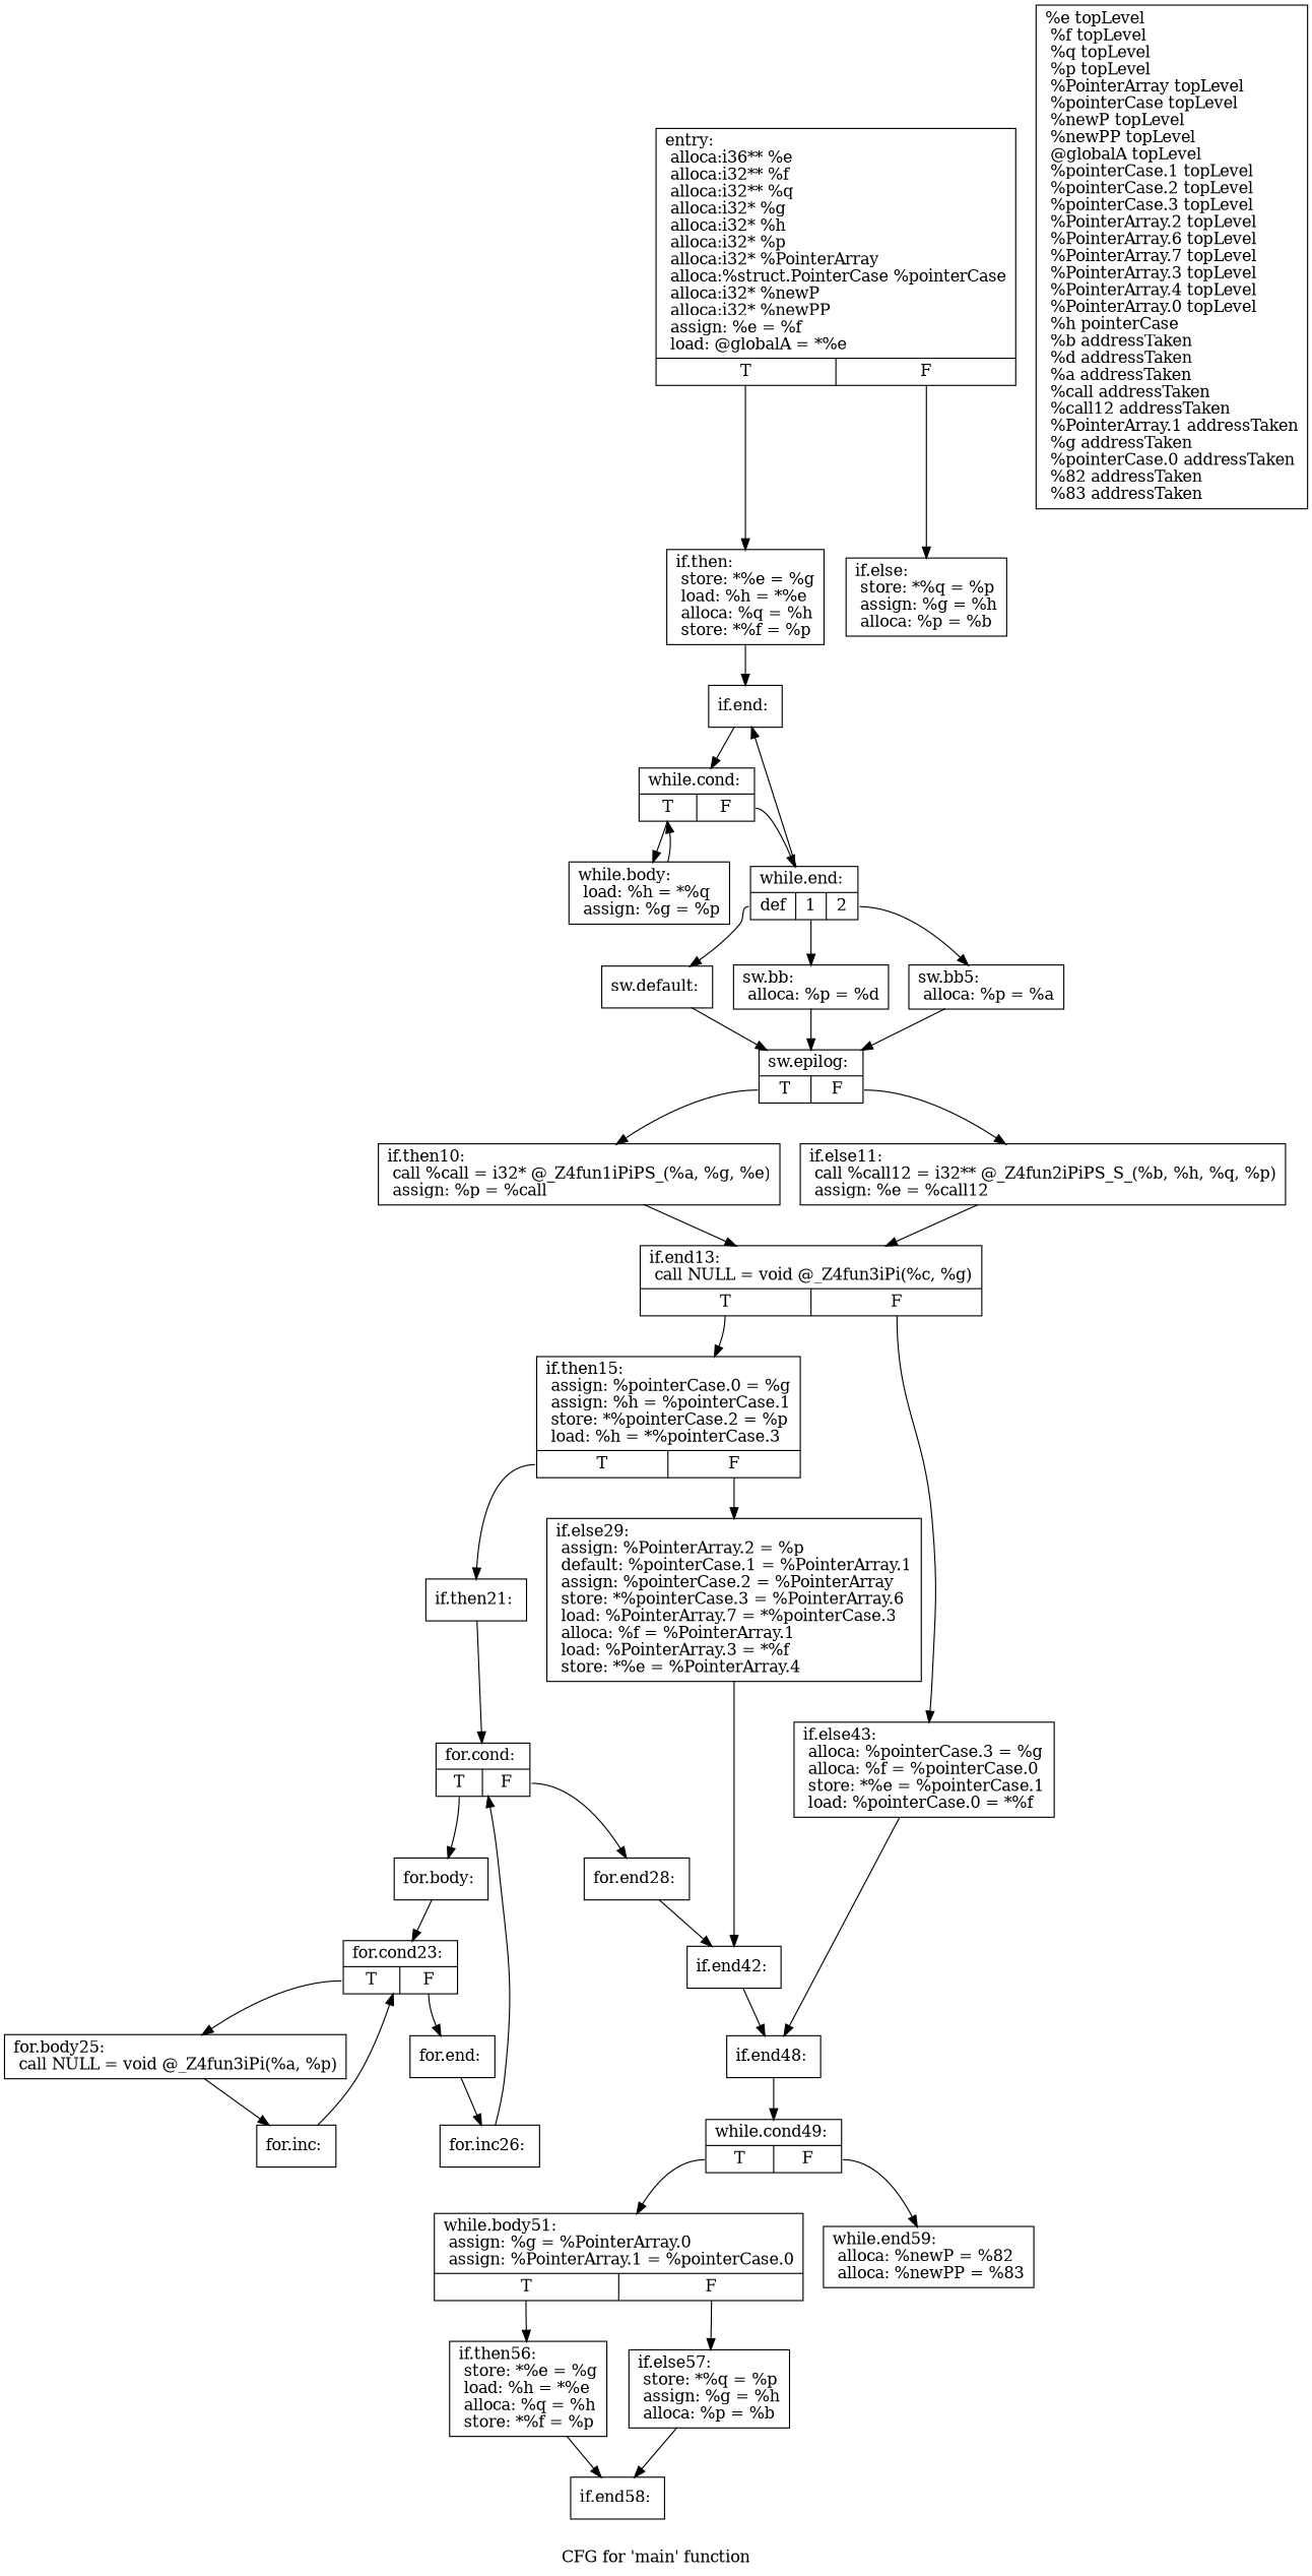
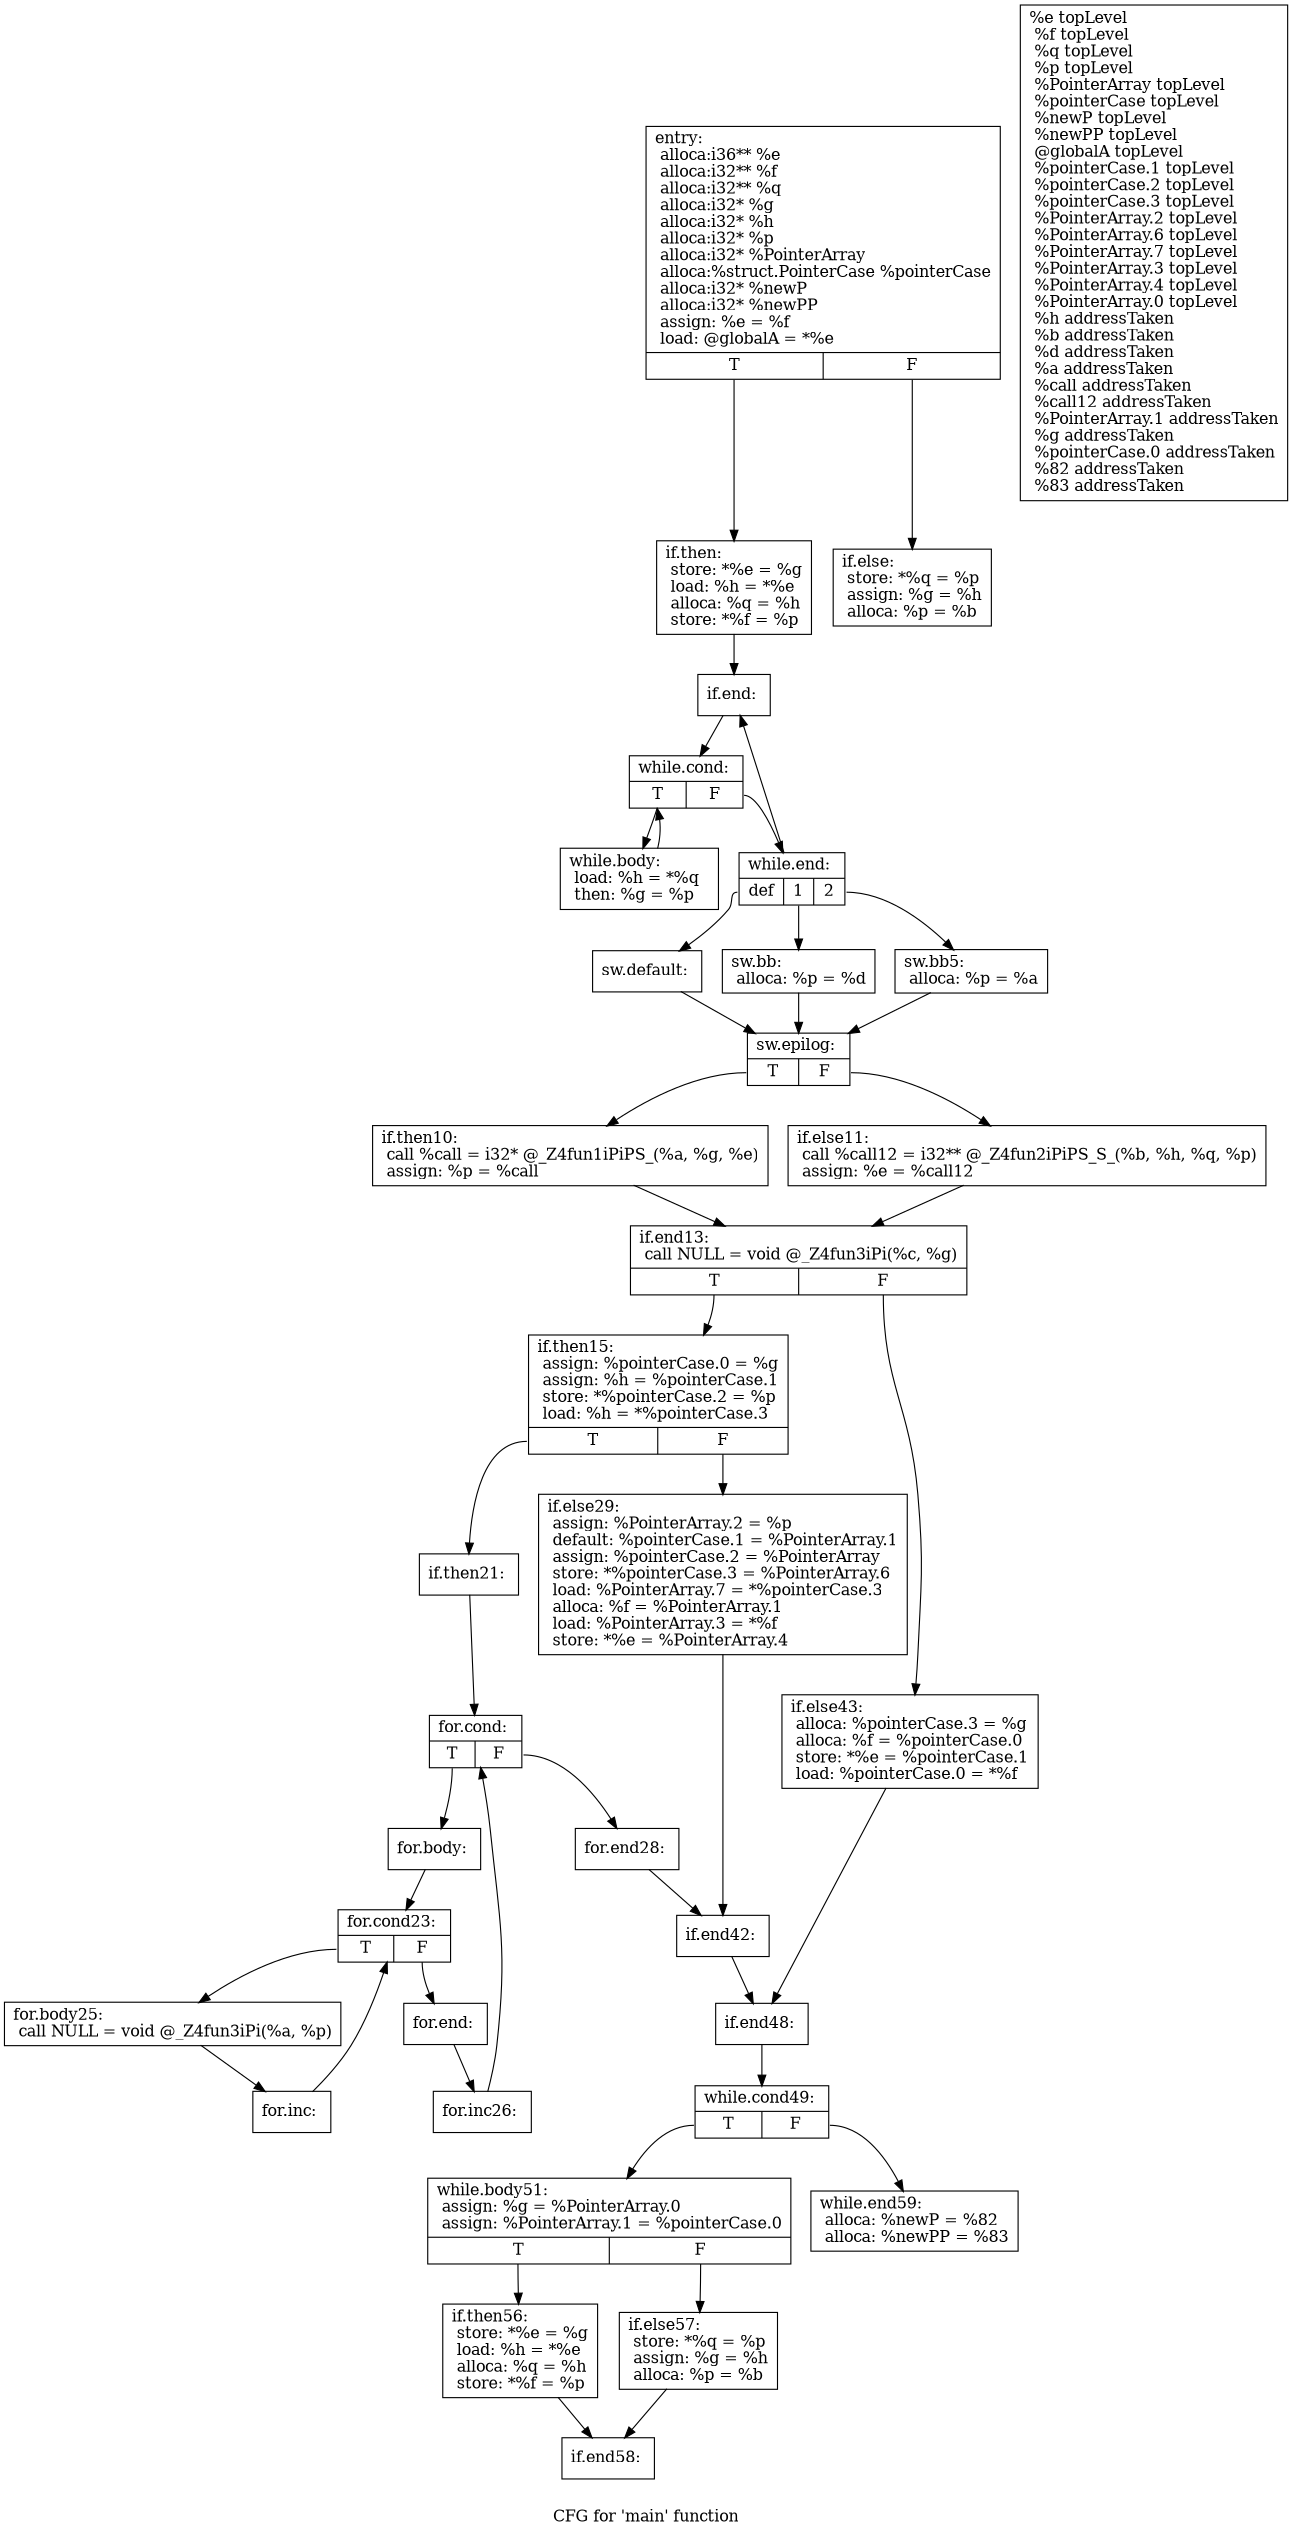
  digraph {
    label="CFG for 'main' function"
    node [shape=record]
    n1 [label="{entry:\l alloca:i36** %e\l alloca:i32** %f\l alloca:i32** %q\l alloca:i32* %g\l alloca:i32* %h\l alloca:i32* %p\l alloca:i32* %PointerArray\l alloca:%struct.PointerCase %pointerCase\l alloca:i32* %newP\l alloca:i32* %newPP\l assign: %e = %f\l load: @globalA = *%e\l |{<s0>T|<s1>F}}"]
    n2 [label="{if.then:                                          \l store: *%e = %g\l load: %h = *%e\l alloca: %q = %h\l store: *%f = %p\l }"]
    n3 [label="{if.else:                                          \l store: *%q = %p\l assign: %g = %h\l alloca: %p = %b\l }"]
    n4 [label="{if.end:                                           \l }"]
    n5 [label="{while.cond:                                       \l |{<s0>T|<s1>F}}"]
-   n6 [label="{while.body:                                       \l load: %h = *%q\l assign: %g = %p\l }"]
+   n6 [label="{while.body:                                       \l load: %h = *%q\l then: %g = %p\l }"]
    n7 [label="{while.end:                                        \l |{<s0>def|<s1>1|<s2>2}}"]
    n8 [label="{sw.default:                                       \l }"]
    n9 [label="{sw.bb:                                            \l alloca: %p = %d\l }"]
    n10 [label="{sw.bb5:                                           \l alloca: %p = %a\l }"]
    n11 [label="{sw.epilog:                                        \l |{<s0>T|<s1>F}}"]
    n12 [label="{if.then10:                                        \l call %call = i32* @_Z4fun1iPiPS_(%a, %g, %e)\l assign: %p = %call\l }"]
    n13 [label="{if.else11:                                        \l call %call12 = i32** @_Z4fun2iPiPS_S_(%b, %h, %q, %p)\l assign: %e = %call12\l }"]
    n14 [label="{if.end13:                                         \l call NULL = void @_Z4fun3iPi(%c, %g)\l |{<s0>T|<s1>F}}"]
    n15 [label="{if.then15:                                        \l assign: %pointerCase.0 = %g\l assign: %h = %pointerCase.1\l store: *%pointerCase.2 = %p\l load: %h = *%pointerCase.3\l |{<s0>T|<s1>F}}"]
    n16 [label="{if.else43:                                        \l alloca: %pointerCase.3 = %g\l alloca: %f = %pointerCase.0\l store: *%e = %pointerCase.1\l load: %pointerCase.0 = *%f\l }"]
    n17 [label="{if.then21:                                        \l }"]
    n18 [label="{if.else29:                                        \l assign: %PointerArray.2 = %p\l default: %pointerCase.1 = %PointerArray.1\l assign: %pointerCase.2 = %PointerArray\l store: *%pointerCase.3 = %PointerArray.6\l load: %PointerArray.7 = *%pointerCase.3\l alloca: %f = %PointerArray.1\l load: %PointerArray.3 = *%f\l store: *%e = %PointerArray.4\l }"]
    n19 [label="{if.end48:                                         \l }"]
    n20 [label="{for.cond:                                         \l |{<s0>T|<s1>F}}"]
    n21 [label="{if.end42:                                         \l }"]
    n22 [label="{while.cond49:                                     \l |{<s0>T|<s1>F}}"]
    n23 [label="{for.body:                                         \l }"]
    n24 [label="{for.end28:                                        \l }"]
    n25 [label="{for.cond23:                                       \l |{<s0>T|<s1>F}}"]
    n26 [label="{for.body25:                                       \l call NULL = void @_Z4fun3iPi(%a, %p)\l }"]
    n27 [label="{for.end:                                          \l }"]
    n28 [label="{for.inc:                                          \l }"]
    n29 [label="{for.inc26:                                        \l }"]
    n30 [label="{while.body51:                                     \l assign: %g = %PointerArray.0\l assign: %PointerArray.1 = %pointerCase.0\l |{<s0>T|<s1>F}}"]
    n31 [label="{while.end59:                                      \l alloca: %newP = %82\l alloca: %newPP = %83\l }"]
    n32 [label="{if.then56:                                        \l store: *%e = %g\l load: %h = *%e\l alloca: %q = %h\l store: *%f = %p\l }"]
    n33 [label="{if.else57:                                        \l store: *%q = %p\l assign: %g = %h\l alloca: %p = %b\l }"]
    n34 [label="{if.end58:                                         \l }"]
-   n35 [label="{%e topLevel\l %f topLevel\l %q topLevel\l %p topLevel\l %PointerArray topLevel\l %pointerCase topLevel\l %newP topLevel\l %newPP topLevel\l @globalA topLevel\l %pointerCase.1 topLevel\l %pointerCase.2 topLevel\l %pointerCase.3 topLevel\l %PointerArray.2 topLevel\l %PointerArray.6 topLevel\l %PointerArray.7 topLevel\l %PointerArray.3 topLevel\l %PointerArray.4 topLevel\l %PointerArray.0 topLevel\l %h pointerCase\l %b addressTaken\l %d addressTaken\l %a addressTaken\l %call addressTaken\l %call12 addressTaken\l %PointerArray.1 addressTaken\l %g addressTaken\l %pointerCase.0 addressTaken\l %82 addressTaken\l %83 addressTaken\l }"]
+   n35 [label="{%e topLevel\l %f topLevel\l %q topLevel\l %p topLevel\l %PointerArray topLevel\l %pointerCase topLevel\l %newP topLevel\l %newPP topLevel\l @globalA topLevel\l %pointerCase.1 topLevel\l %pointerCase.2 topLevel\l %pointerCase.3 topLevel\l %PointerArray.2 topLevel\l %PointerArray.6 topLevel\l %PointerArray.7 topLevel\l %PointerArray.3 topLevel\l %PointerArray.4 topLevel\l %PointerArray.0 topLevel\l %h addressTaken\l %b addressTaken\l %d addressTaken\l %a addressTaken\l %call addressTaken\l %call12 addressTaken\l %PointerArray.1 addressTaken\l %g addressTaken\l %pointerCase.0 addressTaken\l %82 addressTaken\l %83 addressTaken\l }"]
    n1 -> n2 [tailport=s0]
    n1 -> n3 [tailport=s1]
    n2 -> n4
    n4 -> n5
    n5 -> n6 [tailport=s0]
    n5 -> n7 [tailport=s1]
    n6 -> n5
    n7 -> n4
    n7 -> n8 [tailport=s0]
    n7 -> n9 [tailport=s1]
    n7 -> n10 [tailport=s2]
    n8 -> n11
    n9 -> n11
    n10 -> n11
    n11 -> n12 [tailport=s0]
    n11 -> n13 [tailport=s1]
    n12 -> n14
    n13 -> n14
    n14 -> n15 [tailport=s0]
    n14 -> n16 [tailport=s1]
    n15 -> n17 [tailport=s0]
    n15 -> n18 [tailport=s1]
    n16 -> n19
    n17 -> n20
    n18 -> n21
    n19 -> n22
    n20 -> n23 [tailport=s0]
    n20 -> n24 [tailport=s1]
    n21 -> n19
    n22 -> n30 [tailport=s0]
    n22 -> n31 [tailport=s1]
    n23 -> n25
    n24 -> n21
    n25 -> n26 [tailport=s0]
    n25 -> n27 [tailport=s1]
    n26 -> n28
    n27 -> n29
    n28 -> n25
    n29 -> n20
    n30 -> n32 [tailport=s0]
    n30 -> n33 [tailport=s1]
    n32 -> n34
    n33 -> n34
  }
